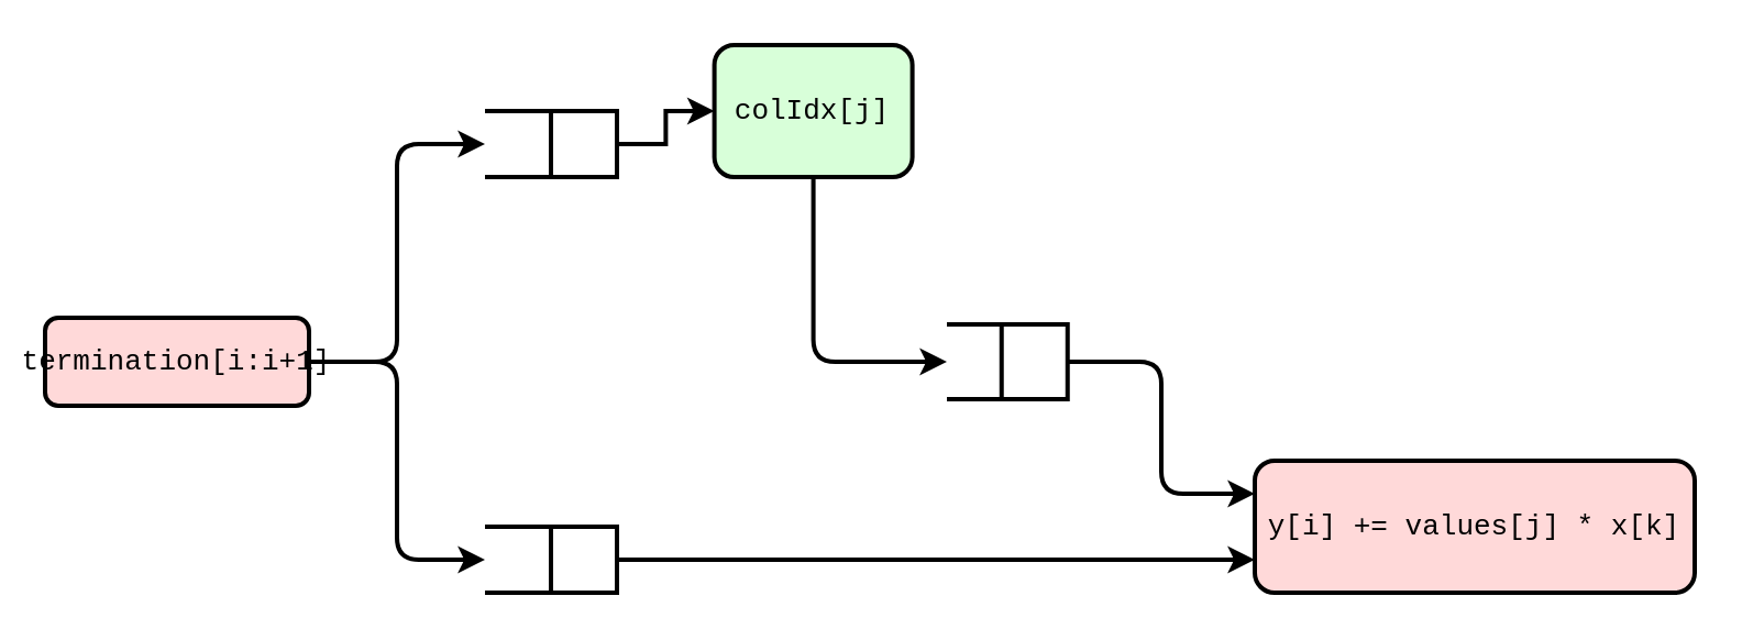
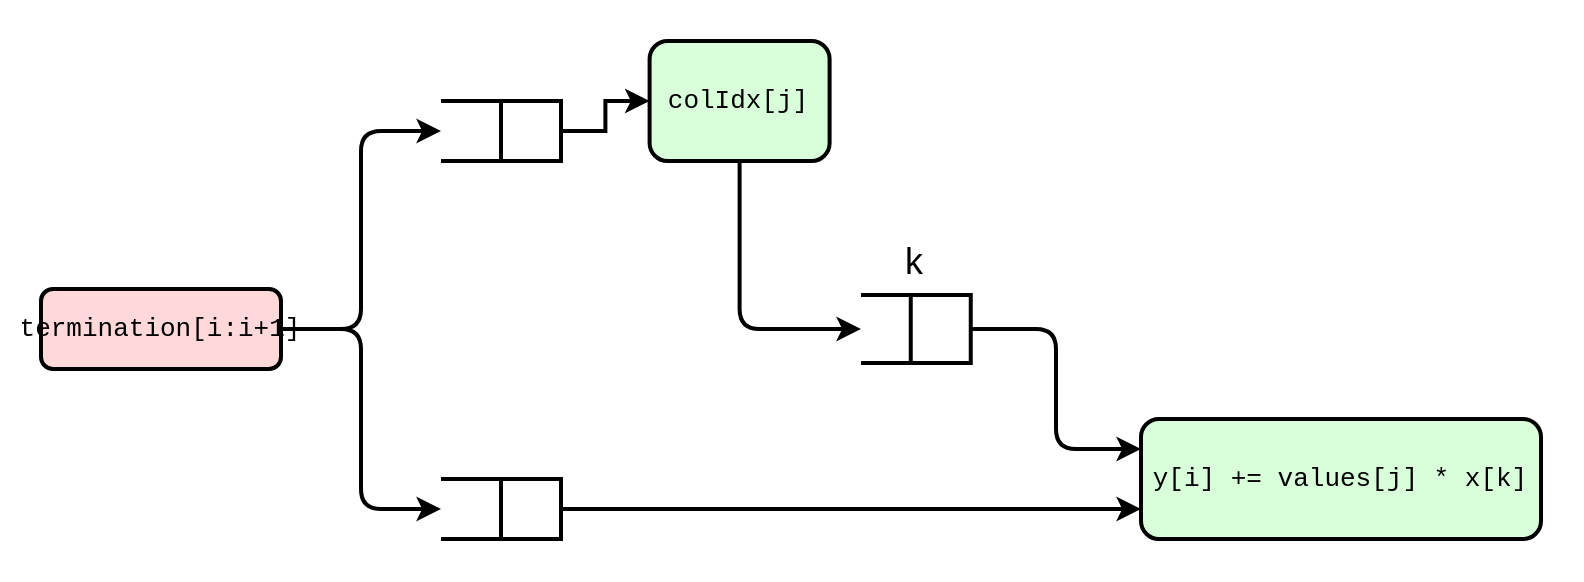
  <mxCell id="0" />
  <mxCell id="1" parent="0" />
  <mxCell id="2" style="edgeStyle=orthogonalEdgeStyle;rounded=0;orthogonalLoop=1;jettySize=auto;html=1;entryX=0;entryY=0.5;entryDx=0;entryDy=0;strokeWidth=2;exitX=0;exitY=0.5;exitDx=0;exitDy=0;" edge="1" parent="1" source="13" target="8"><mxGeometry relative="1" as="geometry"><mxPoint x="333.5" y="50" as="sourcePoint" /></mxGeometry></mxCell>
  <mxCell id="3" style="edgeStyle=orthogonalEdgeStyle;rounded=0;orthogonalLoop=1;jettySize=auto;html=1;exitX=0;exitY=0.5;exitDx=0;exitDy=0;strokeWidth=2;entryX=0;entryY=0.75;entryDx=0;entryDy=0;" edge="1" parent="1" source="12" target="9"><mxGeometry relative="1" as="geometry"><mxPoint x="333.5" y="270" as="sourcePoint" /><mxPoint x="520" y="270" as="targetPoint" /></mxGeometry></mxCell>
  <mxCell id="4" style="edgeStyle=orthogonalEdgeStyle;rounded=1;orthogonalLoop=1;jettySize=auto;html=1;entryX=1;entryY=0.5;entryDx=0;entryDy=0;strokeWidth=2;" edge="1" parent="1" source="6" target="13"><mxGeometry relative="1" as="geometry"><mxPoint x="260" y="50" as="targetPoint" /></mxGeometry></mxCell>
  <mxCell id="5" style="edgeStyle=orthogonalEdgeStyle;rounded=1;orthogonalLoop=1;jettySize=auto;html=1;exitX=1;exitY=0.5;exitDx=0;exitDy=0;entryX=1;entryY=0.5;entryDx=0;entryDy=0;strokeWidth=2;" edge="1" parent="1" source="6" target="12"><mxGeometry relative="1" as="geometry"><mxPoint x="260" y="270" as="targetPoint" /></mxGeometry></mxCell>
  <mxCell id="6" value="&lt;font style=&quot;font-size: 13px;&quot; face=&quot;Courier New&quot;&gt;termination[i:i+1]&lt;/font&gt;" style="rounded=1;whiteSpace=wrap;html=1;fillColor=#FFD9D9;strokeWidth=2;" vertex="1" parent="1"><mxGeometry x="20" y="144" width="120" height="40" as="geometry" /></mxCell>
  <mxCell id="7" style="edgeStyle=orthogonalEdgeStyle;rounded=1;orthogonalLoop=1;jettySize=auto;html=1;exitX=0.5;exitY=1;exitDx=0;exitDy=0;entryX=1;entryY=0.5;entryDx=0;entryDy=0;strokeWidth=2;" edge="1" parent="1" source="8" target="14"><mxGeometry relative="1" as="geometry"><mxPoint x="476.75" y="127.25" as="targetPoint" /></mxGeometry></mxCell>
  <mxCell id="8" value="&lt;font style=&quot;font-size: 13px;&quot; face=&quot;Courier New&quot;&gt;colIdx[j]&lt;/font&gt;" style="rounded=1;whiteSpace=wrap;html=1;fillColor=#d8ffd9;strokeWidth=2;" vertex="1" parent="1"><mxGeometry x="324.3" y="20" width="90" height="60" as="geometry" /></mxCell>
- <mxCell id="9" value="&lt;font style=&quot;font-size: 13px;&quot; face=&quot;Courier New&quot;&gt;y[i] += values[j] * x[k]&lt;/font&gt;" style="rounded=1;whiteSpace=wrap;html=1;fillColor=#ffd9d9;strokeWidth=2;" vertex="1" parent="1"><mxGeometry x="570" y="209" width="200" height="60" as="geometry" /></mxCell>
+ <mxCell id="9" value="&lt;font style=&quot;font-size: 13px;&quot; face=&quot;Courier New&quot;&gt;y[i] += values[j] * x[k]&lt;/font&gt;" style="rounded=1;whiteSpace=wrap;html=1;fillColor=#D8FFD9;strokeWidth=2;" vertex="1" parent="1"><mxGeometry x="570" y="209" width="200" height="60" as="geometry" /></mxCell>
  <mxCell id="10" style="edgeStyle=orthogonalEdgeStyle;rounded=1;orthogonalLoop=1;jettySize=auto;html=1;exitX=0;exitY=0.5;exitDx=0;exitDy=0;strokeWidth=2;entryX=0;entryY=0.25;entryDx=0;entryDy=0;" edge="1" parent="1" source="14" target="9"><mxGeometry relative="1" as="geometry"><mxPoint x="476.75" y="200.75" as="sourcePoint" /><mxPoint x="670" y="240" as="targetPoint" /></mxGeometry></mxCell>
+ <mxCell id="11" value="&lt;font style=&quot;font-size: 18px;&quot; face=&quot;Courier New&quot;&gt;k&lt;/font&gt;" style="text;html=1;strokeColor=none;fillColor=none;align=center;verticalAlign=middle;whiteSpace=wrap;rounded=0;" vertex="1" parent="1"><mxGeometry x="427.44" y="117" width="60" height="30" as="geometry" /></mxCell>
  <mxCell id="12" value="" style="html=1;dashed=0;whiteSpace=wrap;shape=mxgraph.dfd.dataStoreID;align=left;spacingLeft=3;points=[[0,0],[0.5,0],[1,0],[0,0.5],[1,0.5],[0,1],[0.5,1],[1,1]];rotation=-180;strokeWidth=2;" vertex="1" parent="1"><mxGeometry x="220" y="239" width="60" height="30" as="geometry" /></mxCell>
  <mxCell id="13" value="" style="html=1;dashed=0;whiteSpace=wrap;shape=mxgraph.dfd.dataStoreID;align=left;spacingLeft=3;points=[[0,0],[0.5,0],[1,0],[0,0.5],[1,0.5],[0,1],[0.5,1],[1,1]];rotation=-180;strokeWidth=2;" vertex="1" parent="1"><mxGeometry x="220" y="50" width="60" height="30" as="geometry" /></mxCell>
  <mxCell id="14" value="" style="html=1;dashed=0;whiteSpace=wrap;shape=mxgraph.dfd.dataStoreID;align=left;spacingLeft=3;points=[[0,0],[0.5,0],[1,0],[0,0.5],[1,0.5],[0,1],[0.5,1],[1,1]];rotation=-180;strokeWidth=2;" vertex="1" parent="1"><mxGeometry x="430" y="147" width="54.88" height="34" as="geometry" /></mxCell>
